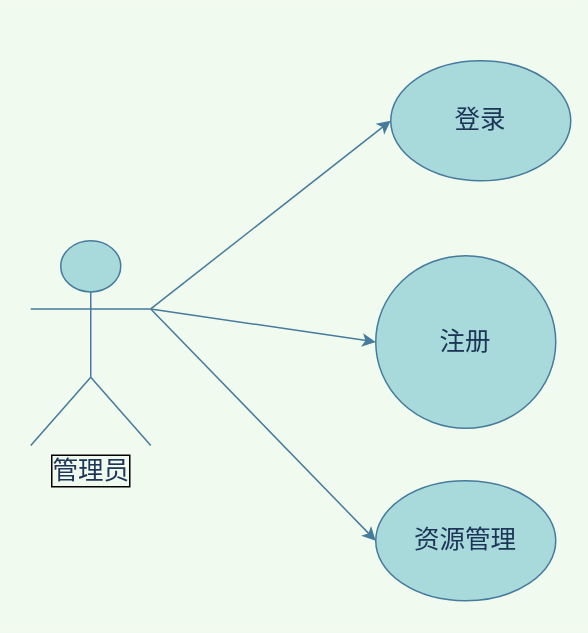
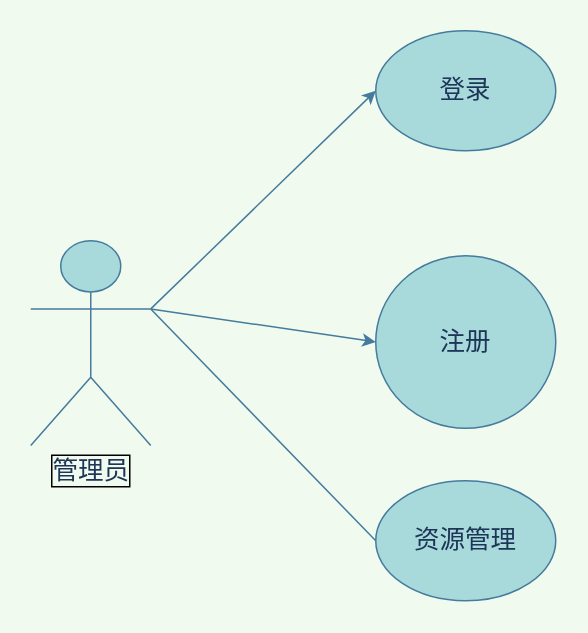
  <mxCell id="0" />
  <mxCell id="1" parent="0" />
- <mxCell id="2" value="登录" style="ellipse;whiteSpace=wrap;html=1;fillColor=#A8DADC;strokeColor=#457B9D;fontColor=#1D3557;fontSize=17;" vertex="1" parent="1"><mxGeometry x="260" y="40" width="120" height="80" as="geometry" /></mxCell>
+ <mxCell id="2" value="登录" style="ellipse;whiteSpace=wrap;html=1;fillColor=#A8DADC;strokeColor=#457B9D;fontColor=#1D3557;fontSize=17;" vertex="1" parent="1"><mxGeometry x="250" y="20" width="120" height="80" as="geometry" /></mxCell>
  <mxCell id="3" value="注册" style="ellipse;whiteSpace=wrap;html=1;fillColor=#A8DADC;strokeColor=#457B9D;fontColor=#1D3557;fontSize=17;" vertex="1" parent="1"><mxGeometry x="250" y="170" width="120" height="115" as="geometry" /></mxCell>
  <mxCell id="4" value="资源管理" style="ellipse;whiteSpace=wrap;html=1;fillColor=#A8DADC;strokeColor=#457B9D;fontColor=#1D3557;fontSize=17;" vertex="1" parent="1"><mxGeometry x="250" y="320" width="120" height="80" as="geometry" /></mxCell>
  <mxCell id="5" style="rounded=1;sketch=0;orthogonalLoop=1;jettySize=auto;html=1;exitX=1;exitY=0.333;exitDx=0;exitDy=0;exitPerimeter=0;entryX=0;entryY=0.5;entryDx=0;entryDy=0;strokeColor=#457B9D;fillColor=#A8DADC;fontColor=#1D3557;" edge="1" parent="1" source="8" target="2"><mxGeometry relative="1" as="geometry" /></mxCell>
  <mxCell id="6" style="edgeStyle=none;rounded=1;sketch=0;orthogonalLoop=1;jettySize=auto;html=1;exitX=1;exitY=0.333;exitDx=0;exitDy=0;exitPerimeter=0;entryX=0;entryY=0.5;entryDx=0;entryDy=0;strokeColor=#457B9D;fillColor=#A8DADC;fontColor=#1D3557;" edge="1" parent="1" source="8" target="3"><mxGeometry relative="1" as="geometry" /></mxCell>
- <mxCell id="7" style="edgeStyle=none;rounded=1;sketch=0;orthogonalLoop=1;jettySize=auto;html=1;exitX=1;exitY=0.333;exitDx=0;exitDy=0;exitPerimeter=0;entryX=0;entryY=0.5;entryDx=0;entryDy=0;strokeColor=#457B9D;fillColor=#A8DADC;fontColor=#1D3557;" edge="1" parent="1" source="8" target="4"><mxGeometry relative="1" as="geometry" /></mxCell>
+ <mxCell id="7" style="edgeStyle=none;rounded=1;sketch=0;orthogonalLoop=1;jettySize=auto;html=1;exitX=1;exitY=0.333;exitDx=0;exitDy=0;exitPerimeter=0;entryX=0;entryY=0.5;entryDx=0;entryDy=0;strokeColor=#457B9D;fillColor=#A8DADC;fontColor=#1D3557;endArrow=none;" edge="1" parent="1" source="8" target="4"><mxGeometry relative="1" as="geometry" /></mxCell>
  <mxCell id="8" value="管理员" style="shape=umlActor;verticalLabelPosition=bottom;verticalAlign=top;html=1;outlineConnect=0;rounded=0;sketch=0;strokeColor=#457B9D;fillColor=#A8DADC;fontColor=#1D3557;labelBorderColor=#000000;labelBackgroundColor=none;fontSize=17;" vertex="1" parent="1"><mxGeometry x="20" y="160" width="80" height="136.47" as="geometry" /></mxCell>
